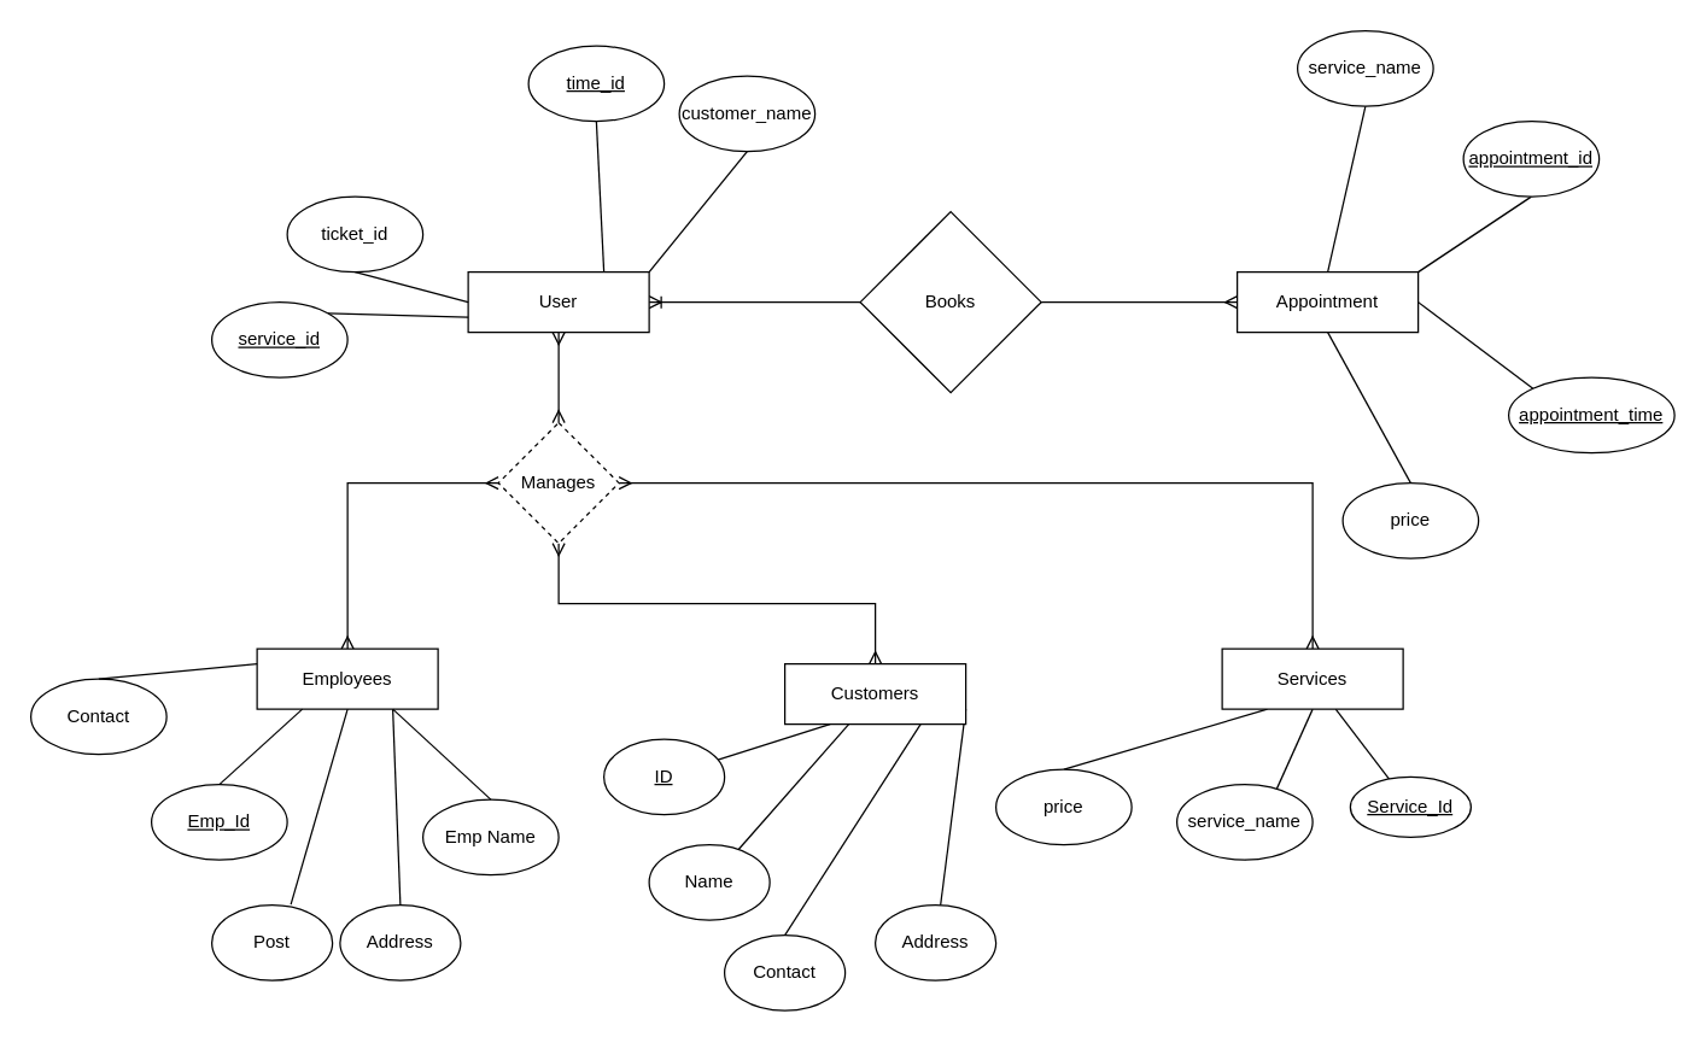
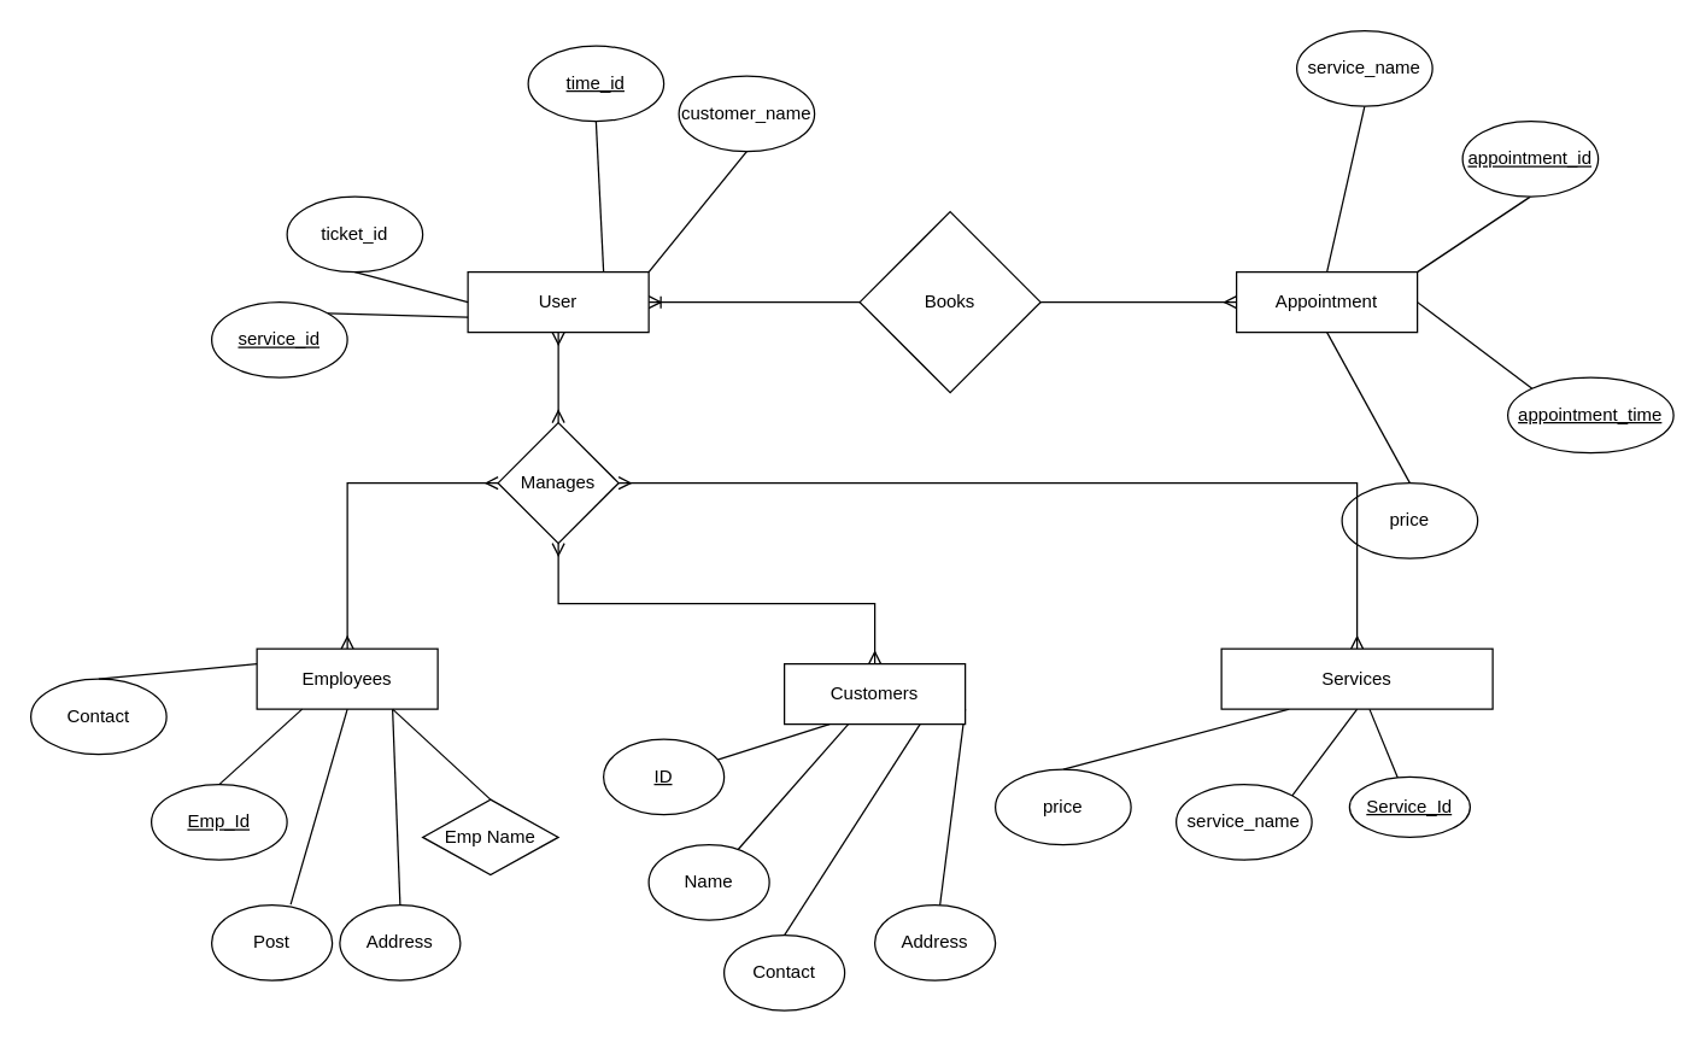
  <mxCell id="0" />
  <mxCell id="1" parent="0" />
  <mxCell id="2" style="edgeStyle=none;shape=connector;rounded=0;orthogonalLoop=1;jettySize=auto;html=1;entryX=1;entryY=0.5;entryDx=0;entryDy=0;labelBackgroundColor=default;strokeColor=default;fontFamily=Helvetica;fontSize=11;fontColor=default;endArrow=ERoneToMany;endFill=0;exitX=0;exitY=0.5;exitDx=0;exitDy=0;" parent="1" source="5" target="4" edge="1"><mxGeometry relative="1" as="geometry"><mxPoint x="530" y="240" as="sourcePoint" /></mxGeometry></mxCell>
  <mxCell id="3" value="" style="edgeStyle=orthogonalEdgeStyle;rounded=0;orthogonalLoop=1;jettySize=auto;html=1;endArrow=ERmany;endFill=0;startArrow=ERmany;startFill=0;" edge="1" parent="1" source="4" target="29"><mxGeometry relative="1" as="geometry" /></mxCell>
  <mxCell id="4" value="User" style="rounded=0;whiteSpace=wrap;html=1;" parent="1" vertex="1"><mxGeometry x="310" y="180" width="120" height="40" as="geometry" /></mxCell>
  <mxCell id="5" value="Books" style="rhombus;whiteSpace=wrap;html=1;" parent="1" vertex="1"><mxGeometry x="570" y="140" width="120" height="120" as="geometry" /></mxCell>
  <mxCell id="6" value="Appointment" style="rounded=0;whiteSpace=wrap;html=1;" parent="1" vertex="1"><mxGeometry x="820" y="180" width="120" height="40" as="geometry" /></mxCell>
  <mxCell id="7" value="" style="endArrow=ERmany;html=1;rounded=0;exitX=1;exitY=0.5;exitDx=0;exitDy=0;entryX=0;entryY=0.5;entryDx=0;entryDy=0;endFill=0;" parent="1" source="5" target="6" edge="1"><mxGeometry width="50" height="50" relative="1" as="geometry"><mxPoint x="610" y="199.5" as="sourcePoint" /><mxPoint x="820" y="199.5" as="targetPoint" /></mxGeometry></mxCell>
  <mxCell id="8" style="rounded=0;orthogonalLoop=1;jettySize=auto;html=1;exitX=0.5;exitY=1;exitDx=0;exitDy=0;entryX=0.5;entryY=1;entryDx=0;entryDy=0;endArrow=none;endFill=0;" parent="1" source="9" target="39" edge="1"><mxGeometry relative="1" as="geometry" /></mxCell>
  <mxCell id="9" value="service_name" style="ellipse;whiteSpace=wrap;html=1;" parent="1" vertex="1"><mxGeometry x="780" y="520" width="90" height="50" as="geometry" /></mxCell>
  <mxCell id="10" style="edgeStyle=none;shape=connector;rounded=0;orthogonalLoop=1;jettySize=auto;html=1;exitX=0.5;exitY=1;exitDx=0;exitDy=0;entryX=0.75;entryY=0;entryDx=0;entryDy=0;labelBackgroundColor=default;strokeColor=default;fontFamily=Helvetica;fontSize=11;fontColor=default;endArrow=none;endFill=0;" parent="1" source="11" target="4" edge="1"><mxGeometry relative="1" as="geometry" /></mxCell>
  <mxCell id="11" value="&lt;u&gt;time_id&lt;/u&gt;" style="ellipse;whiteSpace=wrap;html=1;" parent="1" vertex="1"><mxGeometry x="350" y="30" width="90" height="50" as="geometry" /></mxCell>
  <mxCell id="12" style="edgeStyle=none;shape=connector;rounded=0;orthogonalLoop=1;jettySize=auto;html=1;exitX=0.5;exitY=1;exitDx=0;exitDy=0;entryX=1;entryY=0;entryDx=0;entryDy=0;labelBackgroundColor=default;strokeColor=default;fontFamily=Helvetica;fontSize=11;fontColor=default;endArrow=none;endFill=0;" parent="1" source="13" target="4" edge="1"><mxGeometry relative="1" as="geometry" /></mxCell>
  <mxCell id="13" value="customer_name" style="ellipse;whiteSpace=wrap;html=1;" parent="1" vertex="1"><mxGeometry x="450" y="50" width="90" height="50" as="geometry" /></mxCell>
  <mxCell id="14" value="ticket_id" style="ellipse;whiteSpace=wrap;html=1;" parent="1" vertex="1"><mxGeometry x="190" y="130" width="90" height="50" as="geometry" /></mxCell>
  <mxCell id="15" value="" style="endArrow=none;html=1;rounded=0;exitX=0;exitY=0.5;exitDx=0;exitDy=0;entryX=0.5;entryY=1;entryDx=0;entryDy=0;" parent="1" source="4" target="14" edge="1"><mxGeometry width="50" height="50" relative="1" as="geometry"><mxPoint x="190" y="230" as="sourcePoint" /><mxPoint x="240" y="180" as="targetPoint" /></mxGeometry></mxCell>
  <mxCell id="16" style="edgeStyle=none;shape=connector;rounded=0;orthogonalLoop=1;jettySize=auto;html=1;exitX=1;exitY=0;exitDx=0;exitDy=0;entryX=0;entryY=0.75;entryDx=0;entryDy=0;labelBackgroundColor=default;strokeColor=default;fontFamily=Helvetica;fontSize=11;fontColor=default;endArrow=none;endFill=0;" parent="1" source="17" target="4" edge="1"><mxGeometry relative="1" as="geometry" /></mxCell>
  <mxCell id="17" value="&lt;u&gt;service_id&lt;/u&gt;" style="ellipse;whiteSpace=wrap;html=1;" parent="1" vertex="1"><mxGeometry x="140" y="200" width="90" height="50" as="geometry" /></mxCell>
  <mxCell id="18" style="edgeStyle=none;shape=connector;rounded=0;orthogonalLoop=1;jettySize=auto;html=1;exitX=0.5;exitY=1;exitDx=0;exitDy=0;entryX=0.5;entryY=0;entryDx=0;entryDy=0;labelBackgroundColor=default;strokeColor=default;fontFamily=Helvetica;fontSize=11;fontColor=default;endArrow=none;endFill=0;" parent="1" source="19" target="6" edge="1"><mxGeometry relative="1" as="geometry" /></mxCell>
  <mxCell id="19" value="service_name" style="ellipse;whiteSpace=wrap;html=1;" parent="1" vertex="1"><mxGeometry x="860" y="20" width="90" height="50" as="geometry" /></mxCell>
  <mxCell id="20" style="edgeStyle=none;shape=connector;rounded=0;orthogonalLoop=1;jettySize=auto;html=1;exitX=0.5;exitY=1;exitDx=0;exitDy=0;entryX=1;entryY=0;entryDx=0;entryDy=0;labelBackgroundColor=default;strokeColor=default;fontFamily=Helvetica;fontSize=11;fontColor=default;endArrow=none;endFill=0;" parent="1" source="21" target="6" edge="1"><mxGeometry relative="1" as="geometry" /></mxCell>
  <mxCell id="21" value="&lt;u&gt;appointment_id&lt;/u&gt;" style="ellipse;whiteSpace=wrap;html=1;" parent="1" vertex="1"><mxGeometry x="970" y="80" width="90" height="50" as="geometry" /></mxCell>
  <mxCell id="22" style="edgeStyle=none;shape=connector;rounded=0;orthogonalLoop=1;jettySize=auto;html=1;exitX=0;exitY=0;exitDx=0;exitDy=0;entryX=1;entryY=0.5;entryDx=0;entryDy=0;labelBackgroundColor=default;strokeColor=default;fontFamily=Helvetica;fontSize=11;fontColor=default;endArrow=none;endFill=0;" parent="1" source="23" target="6" edge="1"><mxGeometry relative="1" as="geometry" /></mxCell>
  <mxCell id="23" value="&lt;u&gt;appointment_time&lt;/u&gt;" style="ellipse;whiteSpace=wrap;html=1;" parent="1" vertex="1"><mxGeometry x="1000" y="250" width="110" height="50" as="geometry" /></mxCell>
  <mxCell id="24" style="edgeStyle=none;shape=connector;rounded=0;orthogonalLoop=1;jettySize=auto;html=1;exitX=0.5;exitY=0;exitDx=0;exitDy=0;entryX=0.5;entryY=1;entryDx=0;entryDy=0;labelBackgroundColor=default;strokeColor=default;fontFamily=Helvetica;fontSize=11;fontColor=default;endArrow=none;endFill=0;" parent="1" source="25" target="6" edge="1"><mxGeometry relative="1" as="geometry" /></mxCell>
  <mxCell id="25" value="price" style="ellipse;whiteSpace=wrap;html=1;" parent="1" vertex="1"><mxGeometry x="890" y="320" width="90" height="50" as="geometry" /></mxCell>
  <mxCell id="26" value="" style="edgeStyle=orthogonalEdgeStyle;rounded=0;orthogonalLoop=1;jettySize=auto;html=1;entryX=0.5;entryY=0;entryDx=0;entryDy=0;endArrow=ERmany;endFill=0;startArrow=ERmany;startFill=0;" edge="1" parent="1" source="29" target="39"><mxGeometry relative="1" as="geometry"><mxPoint x="720.059" y="460" as="targetPoint" /></mxGeometry></mxCell>
  <mxCell id="27" style="edgeStyle=orthogonalEdgeStyle;rounded=0;orthogonalLoop=1;jettySize=auto;html=1;entryX=0.5;entryY=0;entryDx=0;entryDy=0;endArrow=ERmany;endFill=0;startArrow=ERmany;startFill=0;" edge="1" parent="1" source="29" target="36"><mxGeometry relative="1" as="geometry" /></mxCell>
  <mxCell id="28" style="edgeStyle=orthogonalEdgeStyle;rounded=0;orthogonalLoop=1;jettySize=auto;html=1;exitX=0.5;exitY=1;exitDx=0;exitDy=0;endArrow=ERmany;endFill=0;startArrow=ERmany;startFill=0;" edge="1" parent="1" source="29" target="34"><mxGeometry relative="1" as="geometry" /></mxCell>
- <mxCell id="29" value="Manages" style="rhombus;whiteSpace=wrap;html=1;rounded=0;dashed=1;" vertex="1" parent="1"><mxGeometry x="330" y="280" width="80" height="80" as="geometry" /></mxCell>
+ <mxCell id="29" value="Manages" style="rhombus;whiteSpace=wrap;html=1;rounded=0;" vertex="1" parent="1"><mxGeometry x="330" y="280" width="80" height="80" as="geometry" /></mxCell>
  <mxCell id="30" value="" style="rounded=0;orthogonalLoop=1;jettySize=auto;html=1;endArrow=none;endFill=0;" edge="1" parent="1" source="34" target="48"><mxGeometry relative="1" as="geometry" /></mxCell>
  <mxCell id="31" style="rounded=0;orthogonalLoop=1;jettySize=auto;html=1;exitX=0.25;exitY=1;exitDx=0;exitDy=0;endArrow=none;endFill=0;" edge="1" parent="1" source="34" target="49"><mxGeometry relative="1" as="geometry" /></mxCell>
  <mxCell id="32" style="rounded=0;orthogonalLoop=1;jettySize=auto;html=1;exitX=0.75;exitY=1;exitDx=0;exitDy=0;entryX=0.5;entryY=0;entryDx=0;entryDy=0;endArrow=none;endFill=0;" edge="1" parent="1" source="34" target="50"><mxGeometry relative="1" as="geometry" /></mxCell>
  <mxCell id="33" style="rounded=0;orthogonalLoop=1;jettySize=auto;html=1;exitX=1;exitY=0.75;exitDx=0;exitDy=0;endArrow=none;endFill=0;" edge="1" parent="1" source="34" target="51"><mxGeometry relative="1" as="geometry" /></mxCell>
  <mxCell id="34" value="Customers" style="whiteSpace=wrap;html=1;rounded=0;" vertex="1" parent="1"><mxGeometry x="520" y="440" width="120" height="40" as="geometry" /></mxCell>
  <mxCell id="35" style="rounded=0;orthogonalLoop=1;jettySize=auto;html=1;exitX=0.75;exitY=1;exitDx=0;exitDy=0;entryX=0.5;entryY=0;entryDx=0;entryDy=0;endArrow=none;endFill=0;" edge="1" parent="1" source="36" target="52"><mxGeometry relative="1" as="geometry"><mxPoint x="170" y="600" as="targetPoint" /></mxGeometry></mxCell>
  <mxCell id="36" value="Employees" style="whiteSpace=wrap;html=1;rounded=0;" vertex="1" parent="1"><mxGeometry x="170" y="430" width="120" height="40" as="geometry" /></mxCell>
  <mxCell id="37" value="" style="rounded=0;orthogonalLoop=1;jettySize=auto;html=1;endArrow=none;endFill=0;" edge="1" parent="1" source="39" target="46"><mxGeometry relative="1" as="geometry" /></mxCell>
  <mxCell id="38" style="rounded=0;orthogonalLoop=1;jettySize=auto;html=1;exitX=0.25;exitY=1;exitDx=0;exitDy=0;entryX=0.5;entryY=0;entryDx=0;entryDy=0;endArrow=none;endFill=0;" edge="1" parent="1" source="39" target="47"><mxGeometry relative="1" as="geometry"><mxPoint x="480" y="530" as="targetPoint" /></mxGeometry></mxCell>
- <mxCell id="39" value="Services" style="whiteSpace=wrap;html=1;rounded=0;" vertex="1" parent="1"><mxGeometry x="810" y="430" width="120" height="40" as="geometry" /></mxCell>
+ <mxCell id="39" value="Services" style="whiteSpace=wrap;html=1;rounded=0;" vertex="1" parent="1"><mxGeometry x="810" y="430" width="180" height="40" as="geometry" /></mxCell>
  <mxCell id="40" value="&lt;u&gt;Emp_Id&lt;/u&gt;" style="ellipse;whiteSpace=wrap;html=1;" vertex="1" parent="1"><mxGeometry x="100" y="520" width="90" height="50" as="geometry" /></mxCell>
  <mxCell id="41" style="edgeStyle=none;shape=connector;rounded=0;orthogonalLoop=1;jettySize=auto;html=1;exitX=0.25;exitY=1;exitDx=0;exitDy=0;entryX=0.5;entryY=0;entryDx=0;entryDy=0;labelBackgroundColor=default;strokeColor=default;fontFamily=Helvetica;fontSize=11;fontColor=default;endArrow=none;endFill=0;" edge="1" parent="1" source="36" target="40"><mxGeometry relative="1" as="geometry"><mxPoint x="180" y="480" as="sourcePoint" /><mxPoint x="273" y="483" as="targetPoint" /></mxGeometry></mxCell>
- <mxCell id="42" value="Emp Name" style="ellipse;whiteSpace=wrap;html=1;" vertex="1" parent="1"><mxGeometry x="280" y="530" width="90" height="50" as="geometry" /></mxCell>
+ <mxCell id="42" value="Emp Name" style="rhombus;whiteSpace=wrap;html=1;" vertex="1" parent="1"><mxGeometry x="280" y="530" width="90" height="50" as="geometry" /></mxCell>
  <mxCell id="43" style="edgeStyle=none;shape=connector;rounded=0;orthogonalLoop=1;jettySize=auto;html=1;exitX=0.75;exitY=1;exitDx=0;exitDy=0;entryX=0.5;entryY=0;entryDx=0;entryDy=0;labelBackgroundColor=default;strokeColor=default;fontFamily=Helvetica;fontSize=11;fontColor=default;endArrow=none;endFill=0;" edge="1" parent="1" target="42" source="36"><mxGeometry relative="1" as="geometry"><mxPoint x="320" y="470" as="sourcePoint" /><mxPoint x="393" y="493" as="targetPoint" /></mxGeometry></mxCell>
  <mxCell id="44" value="Contact" style="ellipse;whiteSpace=wrap;html=1;" vertex="1" parent="1"><mxGeometry x="20" y="450" width="90" height="50" as="geometry" /></mxCell>
  <mxCell id="45" style="edgeStyle=none;shape=connector;rounded=0;orthogonalLoop=1;jettySize=auto;html=1;exitX=0;exitY=0.25;exitDx=0;exitDy=0;entryX=0.5;entryY=0;entryDx=0;entryDy=0;labelBackgroundColor=default;strokeColor=default;fontFamily=Helvetica;fontSize=11;fontColor=default;endArrow=none;endFill=0;" edge="1" parent="1" target="44" source="36"><mxGeometry relative="1" as="geometry"><mxPoint x="30" y="380" as="sourcePoint" /><mxPoint x="193" y="413" as="targetPoint" /></mxGeometry></mxCell>
  <mxCell id="46" value="&lt;u&gt;Service_Id&lt;/u&gt;" style="ellipse;whiteSpace=wrap;html=1;rounded=0;" vertex="1" parent="1"><mxGeometry x="895" y="515" width="80" height="40" as="geometry" /></mxCell>
  <mxCell id="47" value="price" style="ellipse;whiteSpace=wrap;html=1;" vertex="1" parent="1"><mxGeometry x="660" y="510" width="90" height="50" as="geometry" /></mxCell>
  <mxCell id="48" value="Name" style="ellipse;whiteSpace=wrap;html=1;rounded=0;" vertex="1" parent="1"><mxGeometry x="430" y="560" width="80" height="50" as="geometry" /></mxCell>
  <mxCell id="49" value="&lt;u&gt;ID&lt;/u&gt;" style="ellipse;whiteSpace=wrap;html=1;rounded=0;" vertex="1" parent="1"><mxGeometry x="400" y="490" width="80" height="50" as="geometry" /></mxCell>
  <mxCell id="50" value="Contact" style="ellipse;whiteSpace=wrap;html=1;rounded=0;" vertex="1" parent="1"><mxGeometry x="480" y="620" width="80" height="50" as="geometry" /></mxCell>
  <mxCell id="51" value="Address" style="ellipse;whiteSpace=wrap;html=1;rounded=0;" vertex="1" parent="1"><mxGeometry x="580" y="600" width="80" height="50" as="geometry" /></mxCell>
  <mxCell id="52" value="Address" style="ellipse;whiteSpace=wrap;html=1;rounded=0;" vertex="1" parent="1"><mxGeometry x="225" y="600" width="80" height="50" as="geometry" /></mxCell>
  <mxCell id="53" value="Post" style="ellipse;whiteSpace=wrap;html=1;rounded=0;" vertex="1" parent="1"><mxGeometry x="140" y="600" width="80" height="50" as="geometry" /></mxCell>
  <mxCell id="54" style="rounded=0;orthogonalLoop=1;jettySize=auto;html=1;exitX=0.5;exitY=1;exitDx=0;exitDy=0;entryX=0.655;entryY=-0.009;entryDx=0;entryDy=0;entryPerimeter=0;endArrow=none;endFill=0;" edge="1" parent="1" source="36" target="53"><mxGeometry relative="1" as="geometry" /></mxCell>
